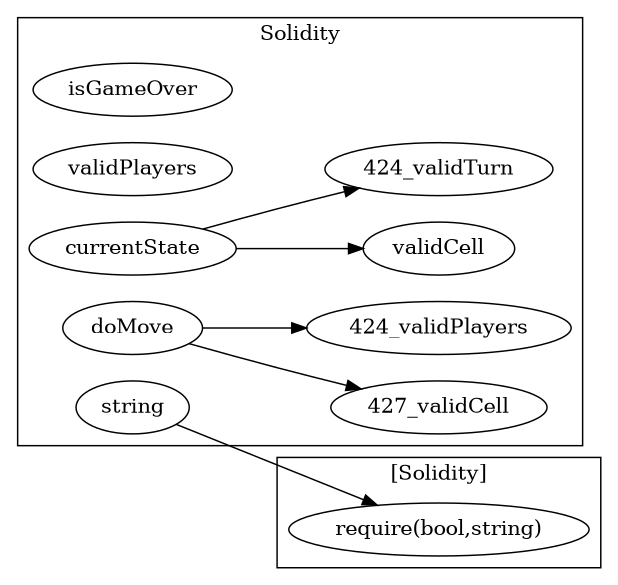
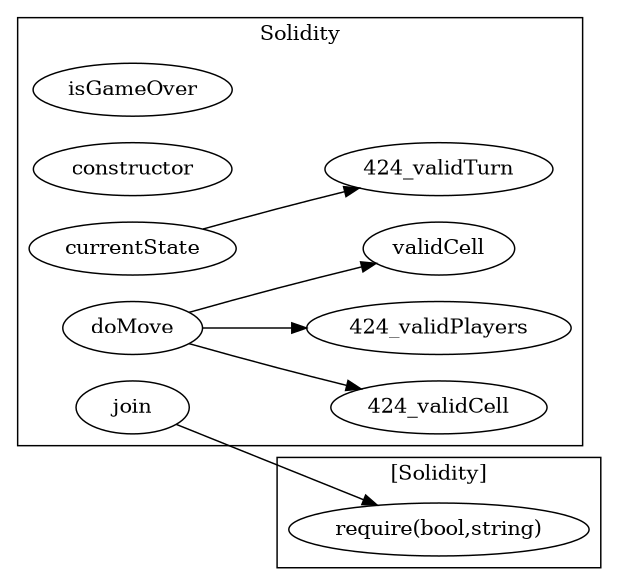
  strict digraph {
    rankdir=LR
    n1 [label=isGameOver]
-   n2 [label=validPlayers]
+   n2 [label=constructor]
    n3 [label=currentState]
    n4 [label=validCell]
    n5 [label=doMove]
    "424_validPlayers"
-   "424_validCell" [label="427_validCell"]
+   "424_validCell"
    "424_validTurn"
-   n9 [label=string]
+   n9 [label=join]
    "require(bool,string)"
    subgraph cluster_1 {
      label=Solidity
      n1
      n2
      n3
      n4
      n5
      "424_validPlayers"
      "424_validCell"
      "424_validTurn"
      n9
    }
    subgraph cluster_2 {
      label="[Solidity]"
      "require(bool,string)"
    }
-   n3 -> n4
+   n5 -> n4
    n3 -> "424_validTurn"
    n5 -> "424_validPlayers"
    n5 -> "424_validCell"
    n9 -> "require(bool,string)"
  }
